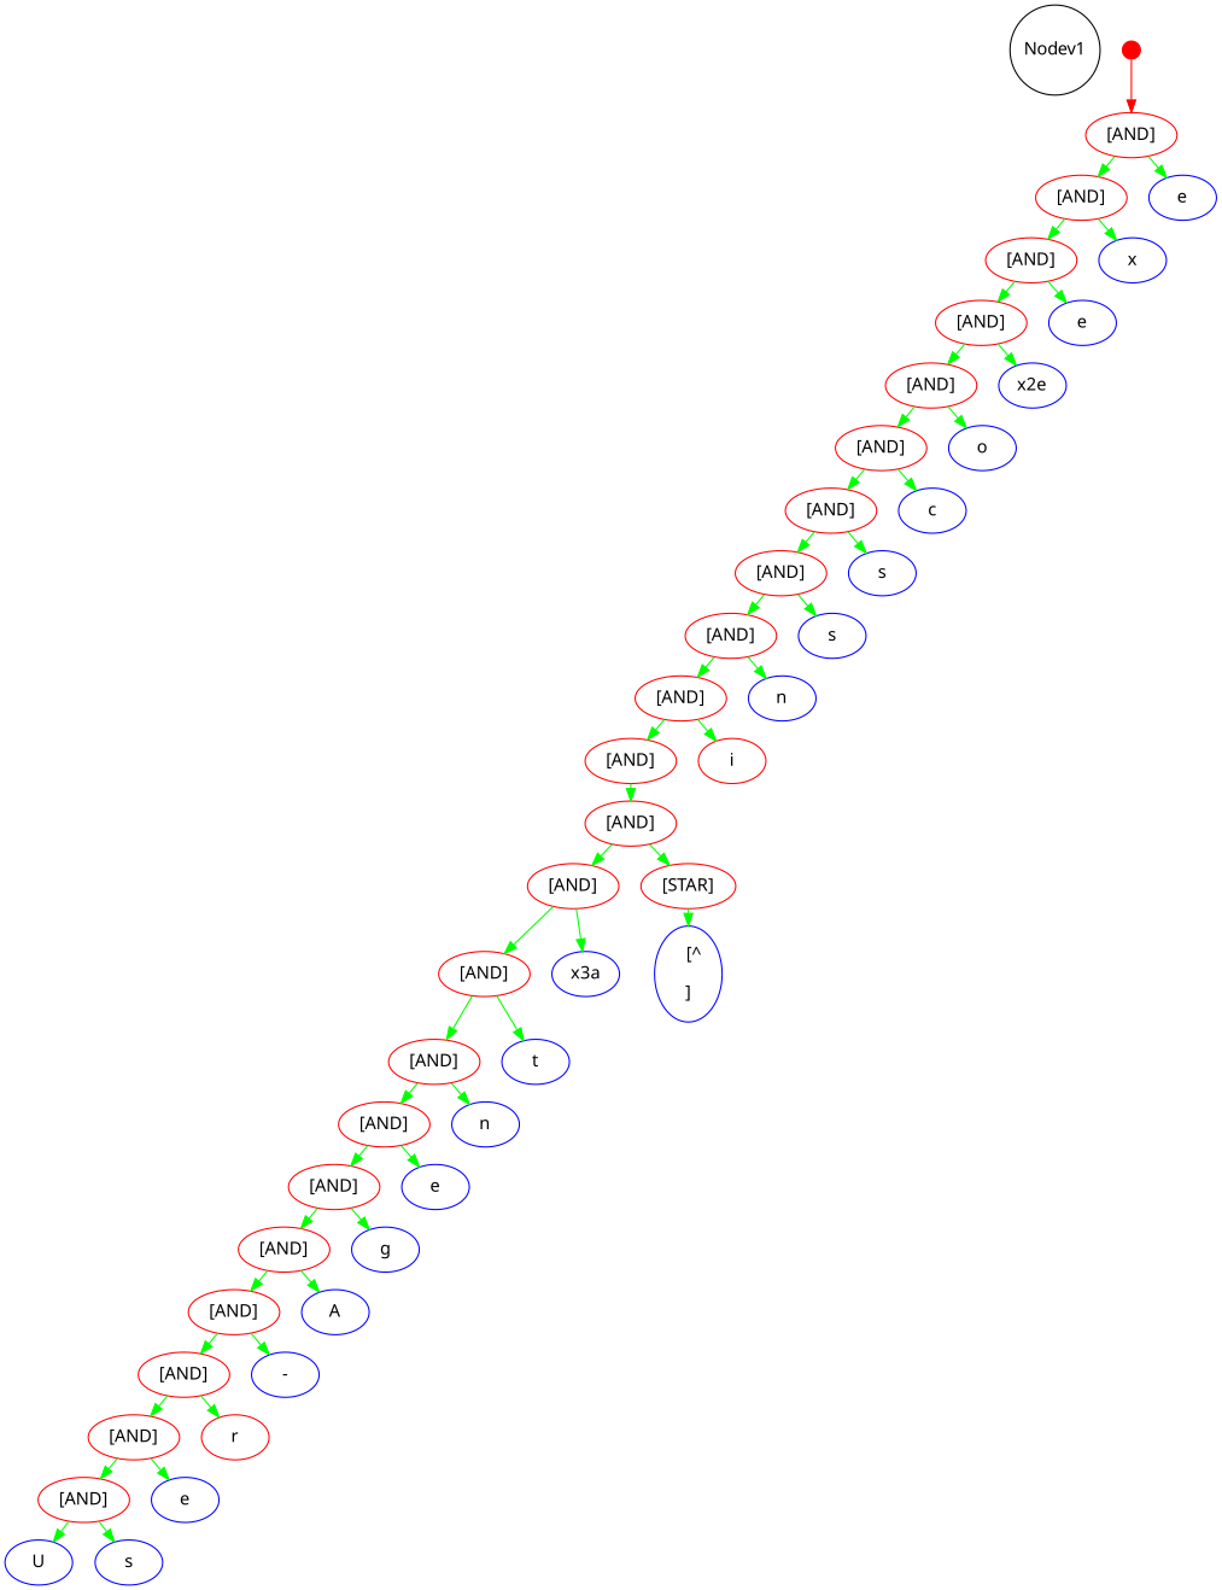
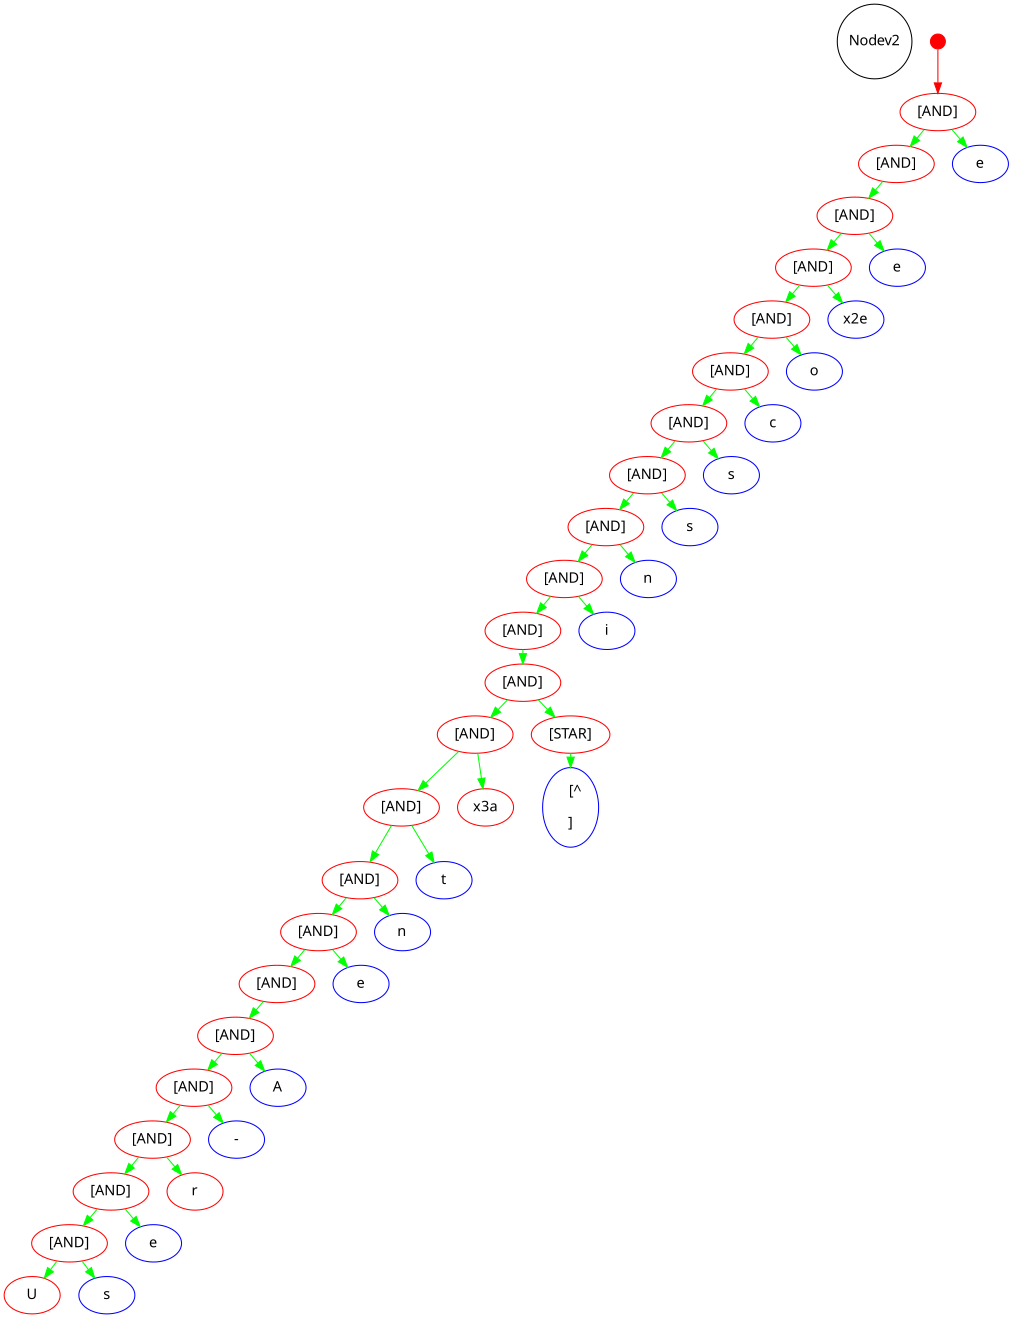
  digraph {
    fontname="Noto Sans"
    rankdir=TD
    ranksep=.2
    node [fontname="Noto Sans" color=red]
    edge [color=green fontname="Noto Sans" fontsize=14]
-   Nodev2 [fixedsize=true fontsize=14 shape=circle width=1 label=Nodev1 color=""]
+   Nodev2 [fixedsize=true fontsize=14 shape=circle width=1 color=""]
    -1 [shape=point width=0.2]
    n3 [label="[AND]"]
    n4 [label="[AND]"]
    n5 [color=blue label=e]
    n6 [label="[AND]"]
-   n7 [color=blue label=x]
    n8 [label="[AND]"]
    n9 [color=blue label=e]
    n10 [label="[AND]"]
    n11 [color=blue label="\x2e"]
    n12 [label="[AND]"]
    n13 [color=blue label=o]
    n14 [label="[AND]"]
    n15 [color=blue label=c]
    n16 [label="[AND]"]
    n17 [color=blue label=s]
    n18 [label="[AND]"]
    n19 [color=blue label=s]
    n20 [label="[AND]"]
    n21 [color=blue label=n]
    n22 [label="[AND]"]
-   n23 [label=i]
+   n23 [color=blue label=i]
    n24 [label="[AND]"]
    n25 [label="[AND]"]
    n26 [label="[STAR]"]
    n27 [label="[AND]"]
-   n28 [color=blue label="\x3a"]
+   n28 [label="\x3a"]
    n29 [color=blue label="[^\r\n]"]
    n30 [label="[AND]"]
    n31 [color=blue label=t]
    n32 [label="[AND]"]
    n33 [color=blue label=n]
    n34 [label="[AND]"]
    n35 [color=blue label=e]
    n36 [label="[AND]"]
-   n37 [color=blue label=g]
    n38 [label="[AND]"]
    n39 [color=blue label=A]
    n40 [label="[AND]"]
    n41 [color=blue label="-"]
    n42 [label="[AND]"]
    n43 [label=r]
    n44 [label="[AND]"]
    n45 [color=blue label=e]
-   n46 [color=blue label=U]
+   n46 [label=U]
    n47 [color=blue label=s]
    -1 -> n3 [color=red]
    n3 -> n4
    n3 -> n5
    n4 -> n6
-   n4 -> n7
    n6 -> n8
    n6 -> n9
    n8 -> n10
    n8 -> n11
    n10 -> n12
    n10 -> n13
    n12 -> n14
    n12 -> n15
    n14 -> n16
    n14 -> n17
    n16 -> n18
    n16 -> n19
    n18 -> n20
    n18 -> n21
    n20 -> n22
    n20 -> n23
    n22 -> n24
    n24 -> n25
    n24 -> n26
    n25 -> n27
    n25 -> n28
    n26 -> n29
    n27 -> n30
    n27 -> n31
    n30 -> n32
    n30 -> n33
    n32 -> n34
    n32 -> n35
    n34 -> n36
-   n34 -> n37
    n36 -> n38
    n36 -> n39
    n38 -> n40
    n38 -> n41
    n40 -> n42
    n40 -> n43
    n42 -> n44
    n42 -> n45
    n44 -> n46
    n44 -> n47
  }
